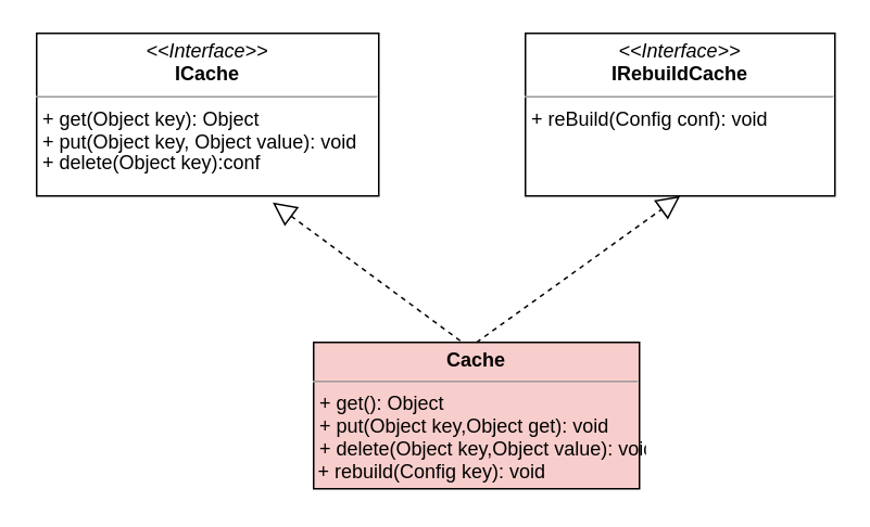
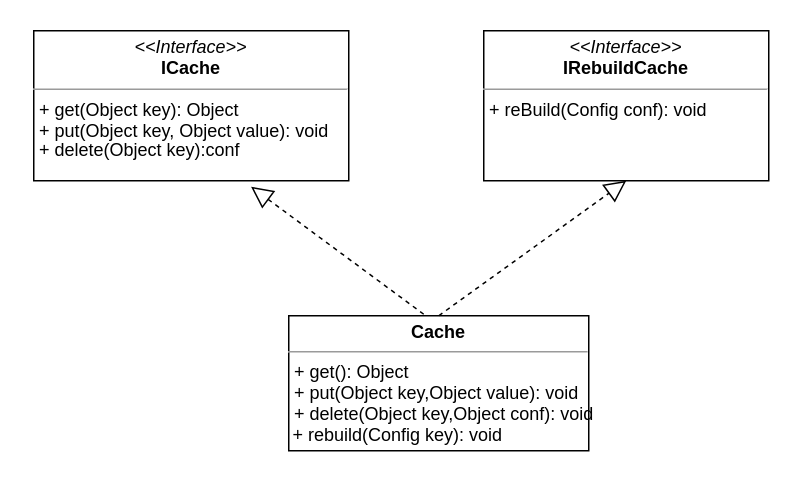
  <mxCell id="0" />
  <mxCell id="1" parent="0" />
  <mxCell id="2" value="&lt;p style=&quot;margin: 0px ; margin-top: 4px ; text-align: center&quot;&gt;&lt;i&gt;&amp;lt;&amp;lt;Interface&amp;gt;&amp;gt;&lt;/i&gt;&lt;br&gt;&lt;b&gt;ICache&lt;/b&gt;&lt;/p&gt;&lt;hr size=&quot;1&quot;&gt;&lt;p style=&quot;margin: 0px ; margin-left: 4px&quot;&gt;+ get(Object key): Object&lt;br&gt;+ put(Object key, Object value): void&lt;/p&gt;" style="verticalAlign=top;align=left;overflow=fill;fontSize=12;fontFamily=Helvetica;html=1;" vertex="1" parent="1"><mxGeometry x="22" y="20" width="210" height="100" as="geometry" /></mxCell>
  <mxCell id="3" value="+ delete(Object key):conf" style="text;strokeColor=none;fillColor=none;align=left;verticalAlign=top;spacingLeft=4;spacingRight=4;overflow=hidden;rotatable=0;points=[[0,0.5],[1,0.5]];portConstraint=eastwest;" vertex="1" parent="1"><mxGeometry x="20" y="86" width="191" height="26" as="geometry" /></mxCell>
  <mxCell id="4" value="&lt;p style=&quot;margin: 0px ; margin-top: 4px ; text-align: center&quot;&gt;&lt;i&gt;&amp;lt;&amp;lt;Interface&amp;gt;&amp;gt;&lt;/i&gt;&lt;br&gt;&lt;b&gt;IRebuildCache&lt;/b&gt;&lt;/p&gt;&lt;hr size=&quot;1&quot;&gt;&lt;p style=&quot;margin: 0px ; margin-left: 4px&quot;&gt;&lt;span&gt;+ reBuild(Config conf): void&lt;/span&gt;&lt;/p&gt;" style="verticalAlign=top;align=left;overflow=fill;fontSize=12;fontFamily=Helvetica;html=1;" vertex="1" parent="1"><mxGeometry x="322" y="20" width="190" height="100" as="geometry" /></mxCell>
- <mxCell id="5" value="&lt;p style=&quot;margin: 0px ; margin-top: 4px ; text-align: center&quot;&gt;&lt;b&gt;Cache&lt;/b&gt;&lt;/p&gt;&lt;hr size=&quot;1&quot;&gt;&lt;p style=&quot;margin: 0px ; margin-left: 4px&quot;&gt;+ get(): Object&lt;/p&gt;" style="verticalAlign=top;align=left;overflow=fill;fontSize=12;fontFamily=Helvetica;html=1;fillColor=#f8cecc;" vertex="1" parent="1"><mxGeometry x="192" y="210" width="200" height="90" as="geometry" /></mxCell>
+ <mxCell id="5" value="&lt;p style=&quot;margin: 0px ; margin-top: 4px ; text-align: center&quot;&gt;&lt;b&gt;Cache&lt;/b&gt;&lt;/p&gt;&lt;hr size=&quot;1&quot;&gt;&lt;p style=&quot;margin: 0px ; margin-left: 4px&quot;&gt;+ get(): Object&lt;/p&gt;" style="verticalAlign=top;align=left;overflow=fill;fontSize=12;fontFamily=Helvetica;html=1;" vertex="1" parent="1"><mxGeometry x="192" y="210" width="200" height="90" as="geometry" /></mxCell>
  <mxCell id="6" value="" style="endArrow=block;dashed=1;endFill=0;endSize=12;html=1;entryX=0.69;entryY=1.04;entryDx=0;entryDy=0;entryPerimeter=0;exitX=0.45;exitY=-0.011;exitDx=0;exitDy=0;exitPerimeter=0;" edge="1" parent="1" source="5" target="2"><mxGeometry width="160" relative="1" as="geometry"><mxPoint x="92" y="170" as="sourcePoint" /><mxPoint x="252" y="170" as="targetPoint" /></mxGeometry></mxCell>
  <mxCell id="7" value="" style="endArrow=block;dashed=1;endFill=0;endSize=12;html=1;entryX=0.5;entryY=1;entryDx=0;entryDy=0;exitX=0.5;exitY=0;exitDx=0;exitDy=0;" edge="1" parent="1" source="5" target="4"><mxGeometry width="160" relative="1" as="geometry"><mxPoint x="292" y="200" as="sourcePoint" /><mxPoint x="452" y="200" as="targetPoint" /></mxGeometry></mxCell>
- <mxCell id="8" value="+ put(Object key,Object get): void" style="text;strokeColor=none;fillColor=none;align=left;verticalAlign=top;spacingLeft=4;spacingRight=4;overflow=hidden;rotatable=0;points=[[0,0.5],[1,0.5]];portConstraint=eastwest;" vertex="1" parent="1"><mxGeometry x="190" y="248" width="210" height="26" as="geometry" /></mxCell>
- <mxCell id="9" value="+ delete(Object key,Object value): void" style="text;strokeColor=none;fillColor=none;align=left;verticalAlign=top;spacingLeft=4;spacingRight=4;overflow=hidden;rotatable=0;points=[[0,0.5],[1,0.5]];portConstraint=eastwest;" vertex="1" parent="1"><mxGeometry x="190" y="262" width="210" height="26" as="geometry" /></mxCell>
+ <mxCell id="8" value="+ put(Object key,Object value): void" style="text;strokeColor=none;fillColor=none;align=left;verticalAlign=top;spacingLeft=4;spacingRight=4;overflow=hidden;rotatable=0;points=[[0,0.5],[1,0.5]];portConstraint=eastwest;" vertex="1" parent="1"><mxGeometry x="190" y="248" width="210" height="26" as="geometry" /></mxCell>
+ <mxCell id="9" value="+ delete(Object key,Object conf): void" style="text;strokeColor=none;fillColor=none;align=left;verticalAlign=top;spacingLeft=4;spacingRight=4;overflow=hidden;rotatable=0;points=[[0,0.5],[1,0.5]];portConstraint=eastwest;" vertex="1" parent="1"><mxGeometry x="190" y="262" width="210" height="26" as="geometry" /></mxCell>
  <mxCell id="10" value="+ rebuild(Config key): void" style="text;strokeColor=none;fillColor=none;align=left;verticalAlign=top;spacingLeft=4;spacingRight=4;overflow=hidden;rotatable=0;points=[[0,0.5],[1,0.5]];portConstraint=eastwest;" vertex="1" parent="1"><mxGeometry x="189" y="276" width="210" height="26" as="geometry" /></mxCell>
